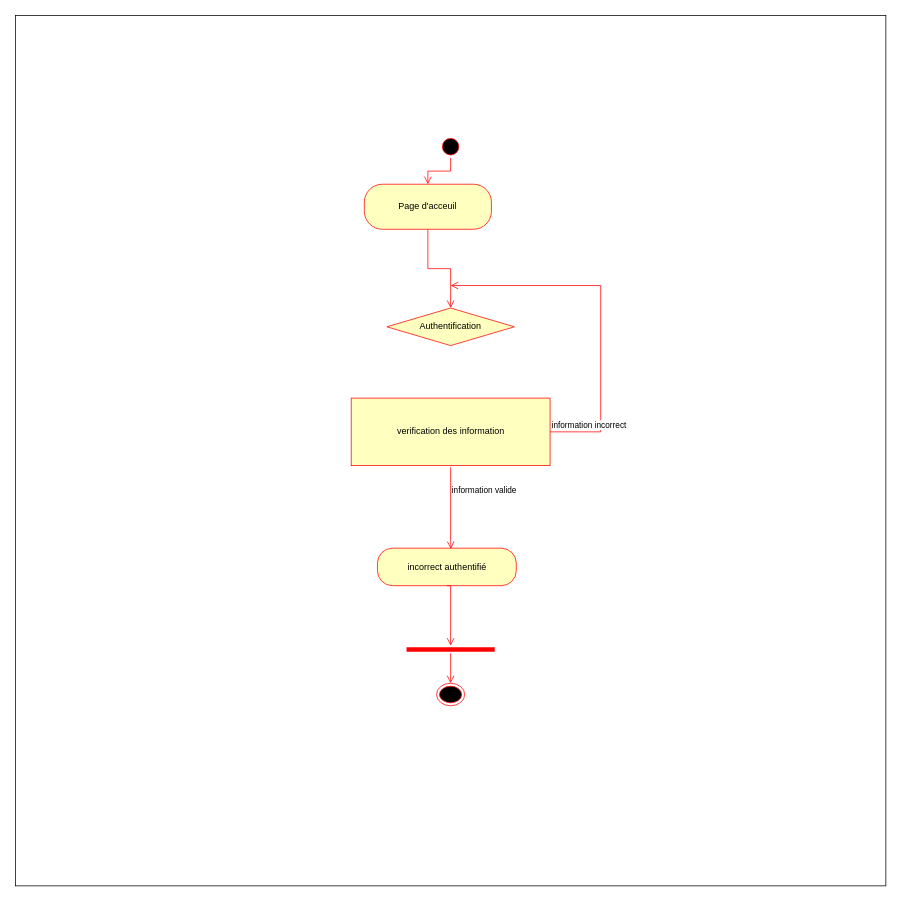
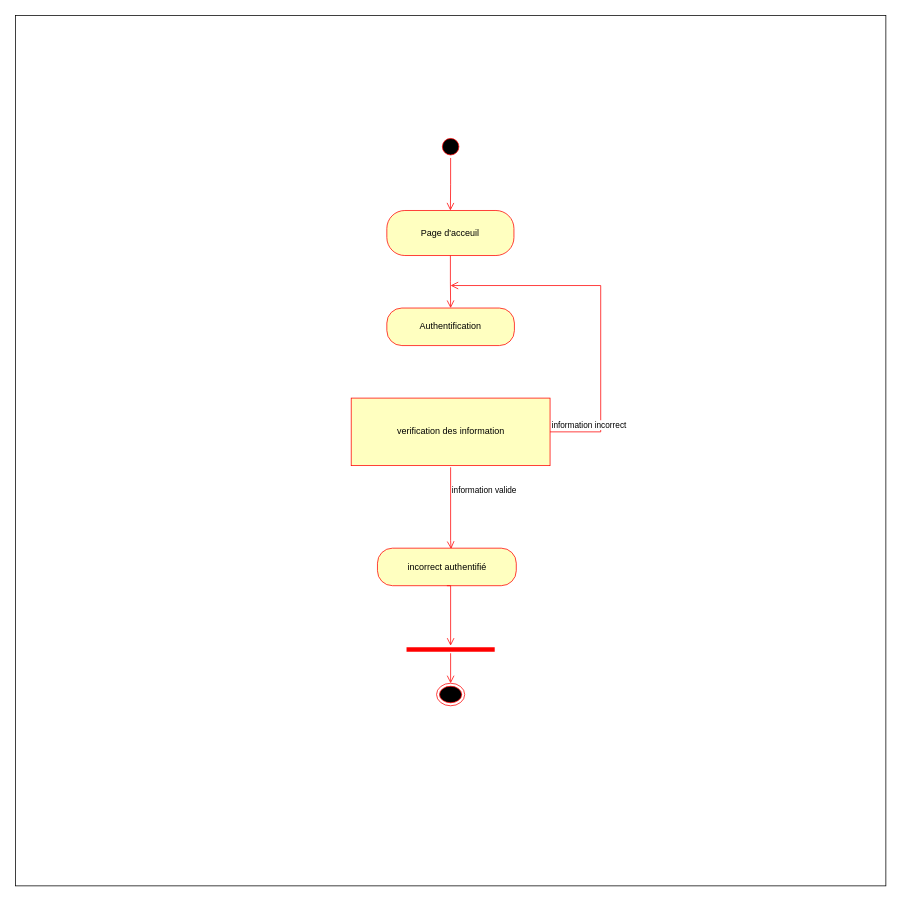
  <mxCell id="0" />
  <mxCell id="1" parent="0" />
  <mxCell id="2" value="" style="whiteSpace=wrap;html=1;aspect=fixed;" vertex="1" parent="1"><mxGeometry x="20" y="20" width="1160" height="1160" as="geometry" /></mxCell>
  <mxCell id="3" value="" style="ellipse;html=1;shape=startState;fillColor=#000000;strokeColor=#ff0000;" vertex="1" parent="1"><mxGeometry x="585" y="180" width="30" height="30" as="geometry" /></mxCell>
  <mxCell id="4" value="" style="edgeStyle=orthogonalEdgeStyle;html=1;verticalAlign=bottom;endArrow=open;endSize=8;strokeColor=#ff0000;rounded=0;" edge="1" source="3" parent="1" target="5"><mxGeometry relative="1" as="geometry"><mxPoint x="640" y="110" as="targetPoint" /></mxGeometry></mxCell>
- <mxCell id="5" value="Page d'acceuil" style="rounded=1;whiteSpace=wrap;html=1;arcSize=40;fontColor=#000000;fillColor=#ffffc0;strokeColor=#ff0000;" vertex="1" parent="1"><mxGeometry x="485" y="245" width="169.38" height="60" as="geometry" /></mxCell>
+ <mxCell id="5" value="Page d'acceuil" style="rounded=1;whiteSpace=wrap;html=1;arcSize=40;fontColor=#000000;fillColor=#ffffc0;strokeColor=#ff0000;" vertex="1" parent="1"><mxGeometry x="515" y="280" width="169.38" height="60" as="geometry" /></mxCell>
  <mxCell id="6" value="" style="edgeStyle=orthogonalEdgeStyle;html=1;verticalAlign=bottom;endArrow=open;endSize=8;strokeColor=#ff0000;rounded=0;entryX=0.5;entryY=0;entryDx=0;entryDy=0;" edge="1" source="5" parent="1" target="7"><mxGeometry relative="1" as="geometry"><mxPoint x="645" y="220" as="targetPoint" /></mxGeometry></mxCell>
- <mxCell id="7" value="Authentification" style="rhombus;whiteSpace=wrap;html=1;arcSize=40;fontColor=#000000;fillColor=#ffffc0;strokeColor=#ff0000;" vertex="1" parent="1"><mxGeometry x="515" y="410" width="170" height="50" as="geometry" /></mxCell>
+ <mxCell id="7" value="Authentification" style="rounded=1;whiteSpace=wrap;html=1;arcSize=40;fontColor=#000000;fillColor=#ffffc0;strokeColor=#ff0000;" vertex="1" parent="1"><mxGeometry x="515" y="410" width="170" height="50" as="geometry" /></mxCell>
  <mxCell id="8" value="verification des information" style="whiteSpace=wrap;html=1;fontColor=#000000;fillColor=#ffffc0;strokeColor=#ff0000;rounded=0;" vertex="1" parent="1"><mxGeometry x="467.5" y="530" width="265" height="90" as="geometry" /></mxCell>
  <mxCell id="9" value="information incorrect&amp;nbsp;" style="edgeStyle=orthogonalEdgeStyle;html=1;align=left;verticalAlign=bottom;endArrow=open;endSize=8;strokeColor=#ff0000;rounded=0;" edge="1" source="8" parent="1"><mxGeometry x="-1" relative="1" as="geometry"><mxPoint x="600" y="380" as="targetPoint" /><Array as="points"><mxPoint x="800" y="575" /><mxPoint x="800" y="380" /></Array></mxGeometry></mxCell>
  <mxCell id="10" value="information valide&amp;nbsp;" style="edgeStyle=orthogonalEdgeStyle;html=1;align=left;verticalAlign=top;endArrow=open;endSize=8;strokeColor=#ff0000;rounded=0;exitX=0.5;exitY=1.025;exitDx=0;exitDy=0;entryX=0.534;entryY=0.02;entryDx=0;entryDy=0;entryPerimeter=0;exitPerimeter=0;" edge="1" source="8" parent="1"><mxGeometry x="-0.669" relative="1" as="geometry"><mxPoint x="600.64" y="731" as="targetPoint" /><mxPoint x="599.35" y="580" as="sourcePoint" /><Array as="points"><mxPoint x="600" y="720" /><mxPoint x="601" y="720" /></Array><mxPoint as="offset" /></mxGeometry></mxCell>
  <mxCell id="11" value="" style="shape=line;html=1;strokeWidth=6;strokeColor=#ff0000;" vertex="1" parent="1"><mxGeometry x="541.25" y="860" width="117.5" height="10" as="geometry" /></mxCell>
  <mxCell id="12" value="incorrect authentifié" style="rounded=1;whiteSpace=wrap;html=1;arcSize=40;fontColor=#000000;fillColor=#ffffc0;strokeColor=#ff0000;" vertex="1" parent="1"><mxGeometry x="502.5" y="730" width="185" height="50" as="geometry" /></mxCell>
  <mxCell id="13" value="" style="edgeStyle=orthogonalEdgeStyle;html=1;verticalAlign=bottom;endArrow=open;endSize=8;strokeColor=#ff0000;rounded=0;exitX=0.5;exitY=1;exitDx=0;exitDy=0;" edge="1" source="12" parent="1" target="11"><mxGeometry relative="1" as="geometry"><mxPoint x="485.04" y="419.96" as="targetPoint" /><mxPoint x="459.997" y="949.96" as="sourcePoint" /><Array as="points"><mxPoint x="600" y="780" /><mxPoint x="600" y="780" /></Array></mxGeometry></mxCell>
  <mxCell id="14" value="" style="edgeStyle=orthogonalEdgeStyle;html=1;verticalAlign=bottom;endArrow=open;endSize=8;strokeColor=#ff0000;rounded=0;" edge="1" parent="1" source="11" target="15"><mxGeometry relative="1" as="geometry"><mxPoint x="600" y="990" as="targetPoint" /><mxPoint x="600" y="870" as="sourcePoint" /><Array as="points" /></mxGeometry></mxCell>
  <mxCell id="15" value="" style="ellipse;html=1;shape=endState;fillColor=#000000;strokeColor=#ff0000;" vertex="1" parent="1"><mxGeometry x="581.25" y="910" width="37.5" height="30" as="geometry" /></mxCell>
